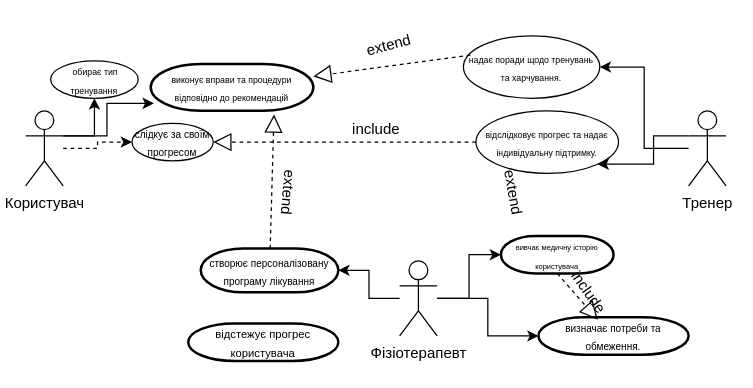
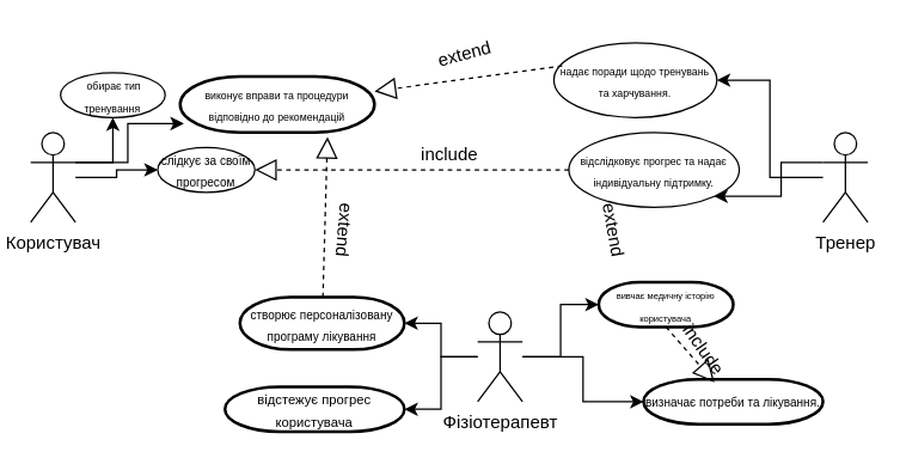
  <mxCell id="0" />
  <mxCell id="1" parent="0" />
  <mxCell id="2" style="edgeStyle=orthogonalEdgeStyle;rounded=0;orthogonalLoop=1;jettySize=auto;html=1;exitX=1;exitY=0.333;exitDx=0;exitDy=0;exitPerimeter=0;" edge="1" parent="1" source="5" target="9"><mxGeometry relative="1" as="geometry" /></mxCell>
- <mxCell id="3" style="edgeStyle=orthogonalEdgeStyle;rounded=0;orthogonalLoop=1;jettySize=auto;html=1;entryX=0;entryY=0.5;entryDx=0;entryDy=0;dashed=1;" edge="1" parent="1" source="5" target="10"><mxGeometry relative="1" as="geometry" /></mxCell>
+ <mxCell id="3" style="edgeStyle=orthogonalEdgeStyle;rounded=0;orthogonalLoop=1;jettySize=auto;html=1;entryX=0;entryY=0.5;entryDx=0;entryDy=0;" edge="1" parent="1" source="5" target="10"><mxGeometry relative="1" as="geometry" /></mxCell>
  <mxCell id="4" style="edgeStyle=orthogonalEdgeStyle;rounded=0;orthogonalLoop=1;jettySize=auto;html=1;exitX=1;exitY=0.333;exitDx=0;exitDy=0;exitPerimeter=0;entryX=0.019;entryY=0.841;entryDx=0;entryDy=0;entryPerimeter=0;" edge="1" parent="1" source="5" target="23"><mxGeometry relative="1" as="geometry" /></mxCell>
  <mxCell id="5" value="Користувач" style="shape=umlActor;verticalLabelPosition=bottom;verticalAlign=top;html=1;outlineConnect=0;" vertex="1" parent="1"><mxGeometry x="20" y="88" width="30" height="60" as="geometry" /></mxCell>
  <mxCell id="6" style="edgeStyle=orthogonalEdgeStyle;rounded=0;orthogonalLoop=1;jettySize=auto;html=1;entryX=1;entryY=0.5;entryDx=0;entryDy=0;" edge="1" parent="1" source="8" target="11"><mxGeometry relative="1" as="geometry" /></mxCell>
  <mxCell id="7" style="edgeStyle=orthogonalEdgeStyle;rounded=0;orthogonalLoop=1;jettySize=auto;html=1;exitX=0;exitY=0.333;exitDx=0;exitDy=0;exitPerimeter=0;entryX=1;entryY=1;entryDx=0;entryDy=0;" edge="1" parent="1" source="8" target="12"><mxGeometry relative="1" as="geometry" /></mxCell>
  <mxCell id="8" value="Тренер" style="shape=umlActor;verticalLabelPosition=bottom;verticalAlign=top;html=1;outlineConnect=0;" vertex="1" parent="1"><mxGeometry x="550" y="88" width="30" height="60" as="geometry" /></mxCell>
  <mxCell id="9" value="&lt;font style=&quot;font-size: 7px;&quot;&gt;&amp;nbsp;обирає тип тренування&lt;/font&gt;" style="ellipse;whiteSpace=wrap;html=1;" vertex="1" parent="1"><mxGeometry x="40" y="48" width="70" height="30" as="geometry" /></mxCell>
  <mxCell id="10" value="&lt;font style=&quot;font-size: 8px;&quot;&gt;слідкує за своїм прогресом&lt;/font&gt;" style="ellipse;whiteSpace=wrap;html=1;" vertex="1" parent="1"><mxGeometry x="105" y="98" width="65" height="30" as="geometry" /></mxCell>
  <mxCell id="11" value="&lt;font style=&quot;font-size: 7px;&quot;&gt;надає поради щодо тренувань та харчування.&lt;/font&gt;" style="ellipse;whiteSpace=wrap;html=1;" vertex="1" parent="1"><mxGeometry x="370" y="28" width="109" height="50" as="geometry" /></mxCell>
  <mxCell id="12" value="&lt;font style=&quot;font-size: 7px;&quot;&gt;відслідковує прогрес та надає індивідуальну підтримку.&lt;/font&gt;" style="ellipse;whiteSpace=wrap;html=1;" vertex="1" parent="1"><mxGeometry x="380" y="88" width="114" height="50" as="geometry" /></mxCell>
  <mxCell id="13" style="edgeStyle=orthogonalEdgeStyle;rounded=0;orthogonalLoop=1;jettySize=auto;html=1;entryX=1;entryY=0.5;entryDx=0;entryDy=0;entryPerimeter=0;" edge="1" parent="1" source="17" target="20"><mxGeometry relative="1" as="geometry" /></mxCell>
  <mxCell id="14" style="edgeStyle=orthogonalEdgeStyle;rounded=0;orthogonalLoop=1;jettySize=auto;html=1;" edge="1" parent="1" source="17" target="18"><mxGeometry relative="1" as="geometry" /></mxCell>
+ <mxCell id="15" style="edgeStyle=orthogonalEdgeStyle;rounded=0;orthogonalLoop=1;jettySize=auto;html=1;entryX=1;entryY=0.5;entryDx=0;entryDy=0;entryPerimeter=0;" edge="1" parent="1" source="17" target="21"><mxGeometry relative="1" as="geometry" /></mxCell>
  <mxCell id="16" style="edgeStyle=orthogonalEdgeStyle;rounded=0;orthogonalLoop=1;jettySize=auto;html=1;entryX=0;entryY=0.5;entryDx=0;entryDy=0;entryPerimeter=0;" edge="1" parent="1" source="17" target="19"><mxGeometry relative="1" as="geometry" /></mxCell>
  <mxCell id="17" value="Фізіотерапевт" style="shape=umlActor;verticalLabelPosition=bottom;verticalAlign=top;html=1;" vertex="1" parent="1"><mxGeometry x="319" y="208" width="30" height="60" as="geometry" /></mxCell>
  <mxCell id="18" value="&lt;font style=&quot;font-size: 6px;&quot;&gt;вивчає медичну історію користувача&lt;/font&gt;" style="strokeWidth=2;html=1;shape=mxgraph.flowchart.terminator;whiteSpace=wrap;" vertex="1" parent="1"><mxGeometry x="400" y="188" width="90" height="30" as="geometry" /></mxCell>
- <mxCell id="19" value="&lt;font style=&quot;font-size: 8px;&quot;&gt;визначає потреби та обмеження.&lt;/font&gt;" style="strokeWidth=2;html=1;shape=mxgraph.flowchart.terminator;whiteSpace=wrap;" vertex="1" parent="1"><mxGeometry x="430" y="253" width="120" height="30" as="geometry" /></mxCell>
+ <mxCell id="19" value="&lt;font style=&quot;font-size: 8px;&quot;&gt;визначає потреби та лікування.&lt;/font&gt;" style="strokeWidth=2;html=1;shape=mxgraph.flowchart.terminator;whiteSpace=wrap;" vertex="1" parent="1"><mxGeometry x="430" y="253" width="120" height="30" as="geometry" /></mxCell>
  <mxCell id="20" value="&lt;font style=&quot;font-size: 8px;&quot;&gt;створює персоналізовану програму лікування &lt;/font&gt;" style="strokeWidth=2;html=1;shape=mxgraph.flowchart.terminator;whiteSpace=wrap;" vertex="1" parent="1"><mxGeometry x="160" y="198" width="110" height="35" as="geometry" /></mxCell>
  <mxCell id="21" value="&lt;font style=&quot;font-size: 9px;&quot;&gt;відстежує прогрес користувача&lt;/font&gt;" style="strokeWidth=2;html=1;shape=mxgraph.flowchart.terminator;whiteSpace=wrap;" vertex="1" parent="1"><mxGeometry x="150" y="258" width="120" height="30" as="geometry" /></mxCell>
  <mxCell id="22" value="" style="endArrow=block;dashed=1;endFill=0;endSize=12;html=1;rounded=0;exitX=0;exitY=0.5;exitDx=0;exitDy=0;" edge="1" parent="1" source="12" target="10"><mxGeometry width="160" relative="1" as="geometry"><mxPoint x="260" y="158" as="sourcePoint" /><mxPoint x="420" y="158" as="targetPoint" /></mxGeometry></mxCell>
  <mxCell id="23" value="&lt;font style=&quot;font-size: 7px;&quot;&gt; виконує вправи та процедури відповідно до рекомендацій &lt;/font&gt;" style="strokeWidth=2;html=1;shape=mxgraph.flowchart.terminator;whiteSpace=wrap;" vertex="1" parent="1"><mxGeometry x="120" y="50.5" width="130" height="37.5" as="geometry" /></mxCell>
  <mxCell id="24" value="" style="endArrow=block;dashed=1;endFill=0;endSize=12;html=1;rounded=0;exitX=0.051;exitY=0.31;exitDx=0;exitDy=0;exitPerimeter=0;" edge="1" parent="1" source="11" target="23"><mxGeometry width="160" relative="1" as="geometry"><mxPoint x="260" y="178" as="sourcePoint" /><mxPoint x="420" y="178" as="targetPoint" /></mxGeometry></mxCell>
  <mxCell id="25" value="" style="endArrow=block;dashed=1;endFill=0;endSize=12;html=1;rounded=0;entryX=0.758;entryY=1.078;entryDx=0;entryDy=0;entryPerimeter=0;" edge="1" parent="1" source="20" target="23"><mxGeometry width="160" relative="1" as="geometry"><mxPoint x="260" y="178" as="sourcePoint" /><mxPoint x="420" y="178" as="targetPoint" /></mxGeometry></mxCell>
  <mxCell id="26" value="" style="endArrow=block;dashed=1;endFill=0;endSize=12;html=1;rounded=0;exitX=0.5;exitY=1;exitDx=0;exitDy=0;exitPerimeter=0;entryX=0.395;entryY=0.069;entryDx=0;entryDy=0;entryPerimeter=0;" edge="1" parent="1" source="18" target="19"><mxGeometry width="160" relative="1" as="geometry"><mxPoint x="260" y="178" as="sourcePoint" /><mxPoint x="420" y="178" as="targetPoint" /></mxGeometry></mxCell>
  <mxCell id="27" value="extend" style="text;html=1;align=center;verticalAlign=middle;resizable=0;points=[];autosize=1;strokeColor=none;fillColor=none;rotation=80;" vertex="1" parent="1"><mxGeometry x="380" y="138" width="60" height="30" as="geometry" /></mxCell>
  <mxCell id="28" value="include" style="text;html=1;align=center;verticalAlign=middle;resizable=0;points=[];autosize=1;strokeColor=none;fillColor=none;" vertex="1" parent="1"><mxGeometry x="270" y="88" width="60" height="30" as="geometry" /></mxCell>
  <mxCell id="29" value="extend" style="text;html=1;align=center;verticalAlign=middle;resizable=0;points=[];autosize=1;strokeColor=none;fillColor=none;rotation=-15;" vertex="1" parent="1"><mxGeometry x="280" y="20.5" width="60" height="30" as="geometry" /></mxCell>
  <mxCell id="30" value="include" style="text;html=1;align=center;verticalAlign=middle;resizable=0;points=[];autosize=1;strokeColor=none;fillColor=none;rotation=55;" vertex="1" parent="1"><mxGeometry x="440" y="218" width="60" height="30" as="geometry" /></mxCell>
  <mxCell id="31" value="extend" style="text;html=1;align=center;verticalAlign=middle;resizable=0;points=[];autosize=1;strokeColor=none;fillColor=none;rotation=95;" vertex="1" parent="1"><mxGeometry x="200" y="138" width="60" height="30" as="geometry" /></mxCell>
